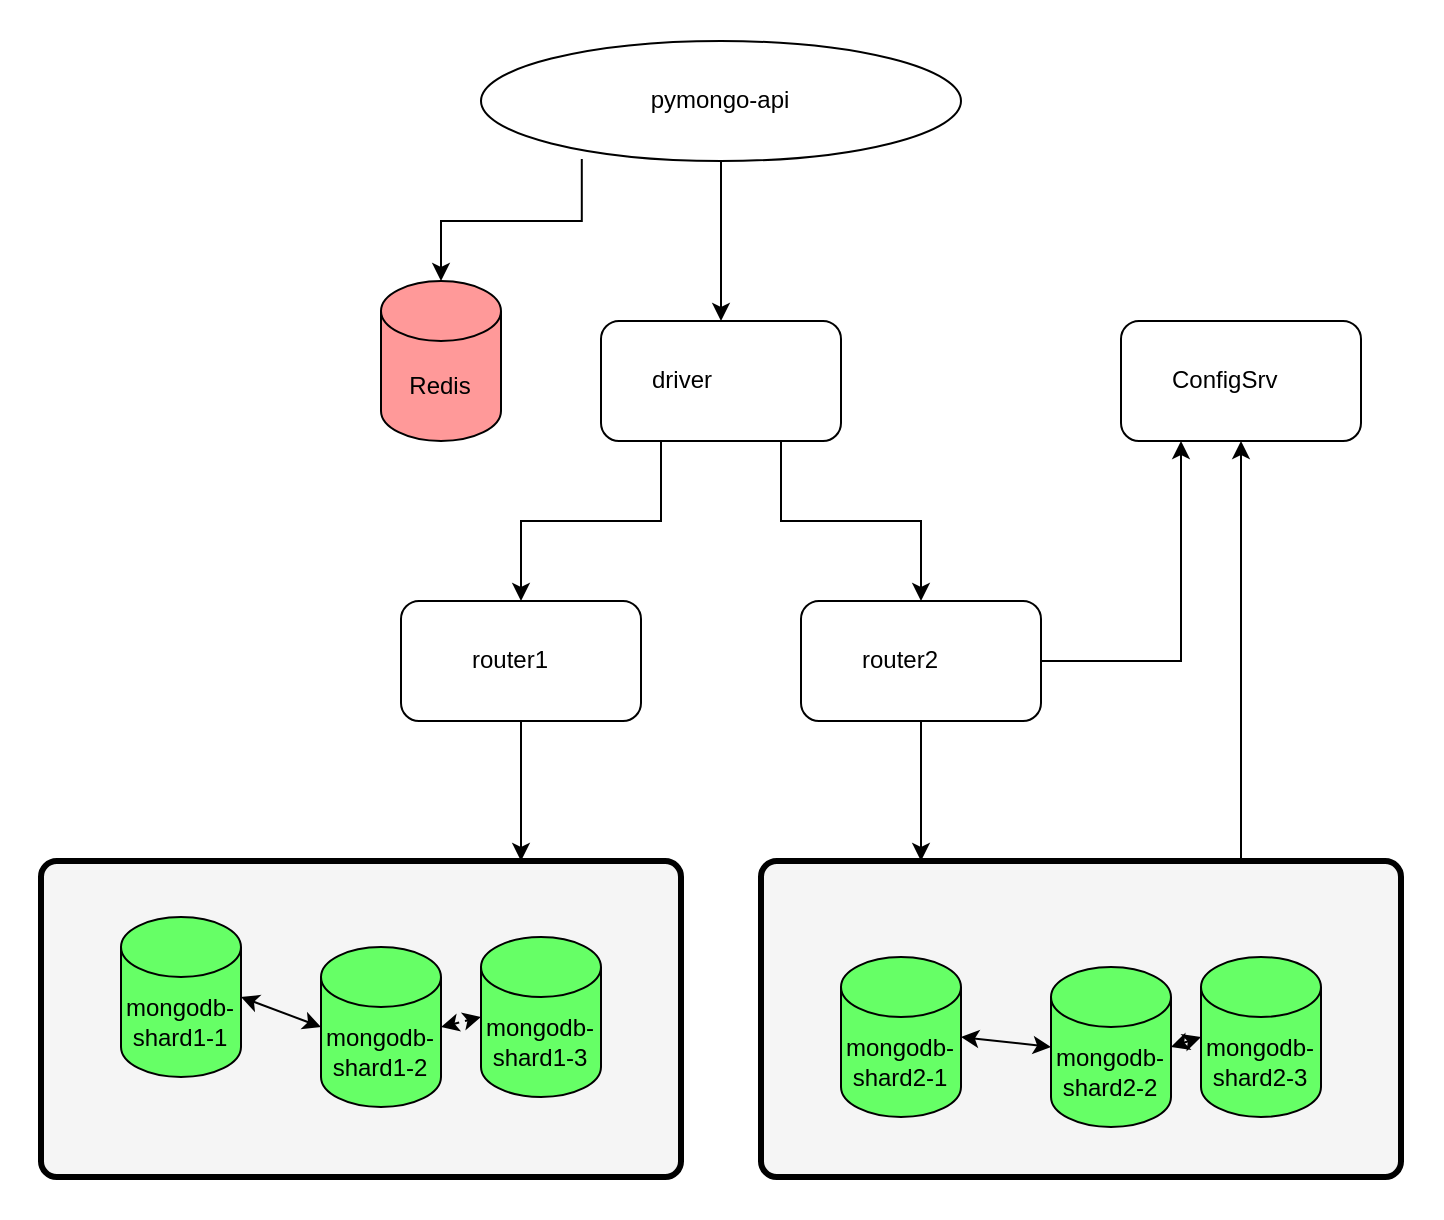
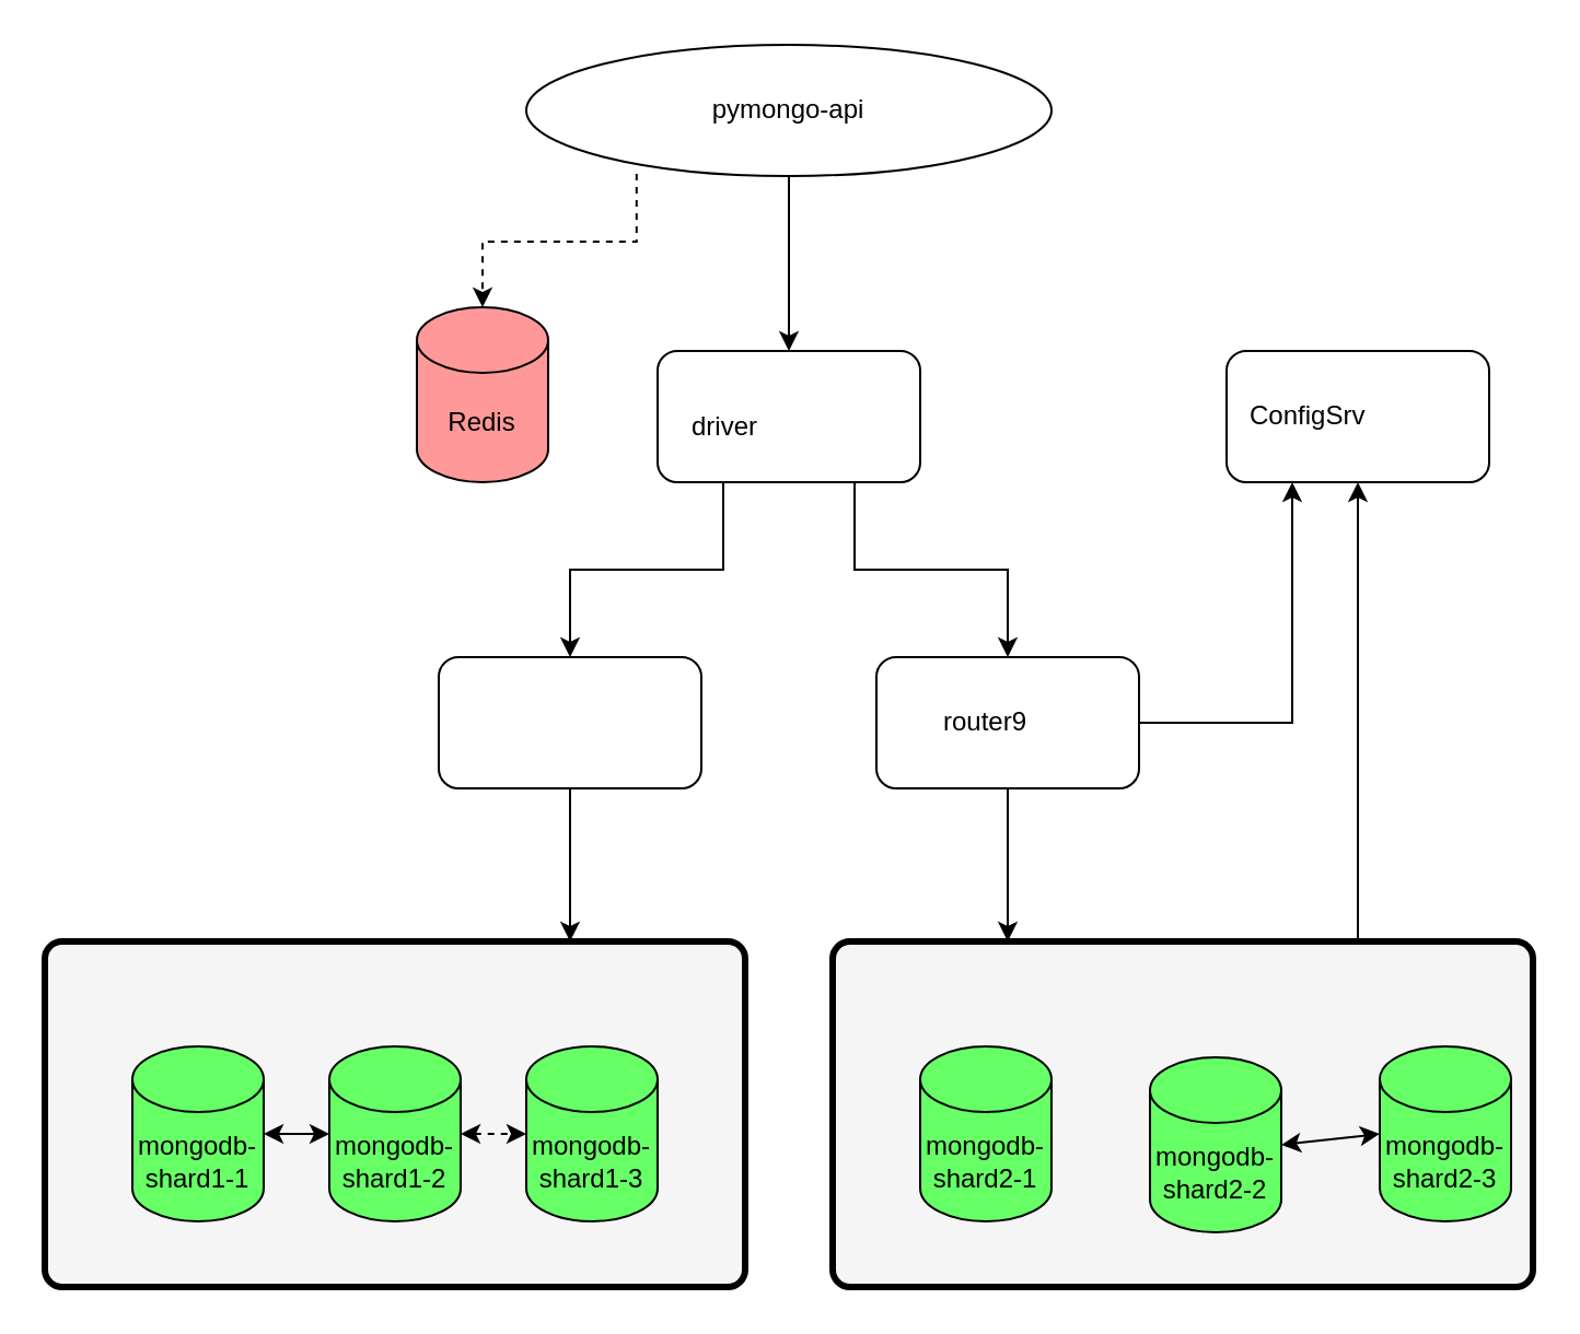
  <mxCell id="0" />
  <mxCell id="1" parent="0" />
- <mxCell id="2" style="edgeStyle=orthogonalEdgeStyle;rounded=0;orthogonalLoop=1;jettySize=auto;html=1;exitX=0.21;exitY=0.983;exitDx=0;exitDy=0;exitPerimeter=0;entryX=0.5;entryY=0;entryDx=0;entryDy=0;entryPerimeter=0;" parent="1" source="4" target="18" edge="1"><mxGeometry relative="1" as="geometry" /></mxCell>
+ <mxCell id="2" style="edgeStyle=orthogonalEdgeStyle;rounded=0;orthogonalLoop=1;jettySize=auto;html=1;exitX=0.21;exitY=0.983;exitDx=0;exitDy=0;exitPerimeter=0;entryX=0.5;entryY=0;entryDx=0;entryDy=0;entryPerimeter=0;dashed=1;" parent="1" source="4" target="18" edge="1"><mxGeometry relative="1" as="geometry" /></mxCell>
  <mxCell id="3" style="edgeStyle=orthogonalEdgeStyle;rounded=0;orthogonalLoop=1;jettySize=auto;html=1;exitX=0.5;exitY=1;exitDx=0;exitDy=0;entryX=0.5;entryY=0;entryDx=0;entryDy=0;" parent="1" source="4" target="21" edge="1"><mxGeometry relative="1" as="geometry" /></mxCell>
  <mxCell id="4" value="pymongo-api" style="ellipse;whiteSpace=wrap;html=1;" parent="1" vertex="1"><mxGeometry x="240" y="20" width="240" height="60" as="geometry" /></mxCell>
  <mxCell id="5" value="" style="rounded=1;whiteSpace=wrap;html=1;arcSize=5;fillColor=#f5f5f5;strokeColor=#000000;strokeWidth=3;" parent="1" vertex="1"><mxGeometry x="20" y="430" width="320" height="158" as="geometry" /></mxCell>
- <mxCell id="6" value="mongodb-shard1-2" style="shape=cylinder3;whiteSpace=wrap;html=1;boundedLbl=1;backgroundOutline=1;size=15;fillColor=#66FF66;" parent="1" vertex="1"><mxGeometry x="160" y="473" width="60" height="80" as="geometry" /></mxCell>
- <mxCell id="7" value="mongodb-shard1-3" style="shape=cylinder3;whiteSpace=wrap;html=1;boundedLbl=1;backgroundOutline=1;size=15;fillColor=#66FF66;" parent="1" vertex="1"><mxGeometry x="240" y="468" width="60" height="80" as="geometry" /></mxCell>
- <mxCell id="8" value="mongodb-shard1-1" style="shape=cylinder3;whiteSpace=wrap;html=1;boundedLbl=1;backgroundOutline=1;size=15;fillColor=#66FF66;" parent="1" vertex="1"><mxGeometry x="60" y="458" width="60" height="80" as="geometry" /></mxCell>
+ <mxCell id="6" value="mongodb-shard1-2" style="shape=cylinder3;whiteSpace=wrap;html=1;boundedLbl=1;backgroundOutline=1;size=15;fillColor=#66FF66;" parent="1" vertex="1"><mxGeometry x="150" y="478" width="60" height="80" as="geometry" /></mxCell>
+ <mxCell id="7" value="mongodb-shard1-3" style="shape=cylinder3;whiteSpace=wrap;html=1;boundedLbl=1;backgroundOutline=1;size=15;fillColor=#66FF66;" parent="1" vertex="1"><mxGeometry x="240" y="478" width="60" height="80" as="geometry" /></mxCell>
+ <mxCell id="8" value="mongodb-shard1-1" style="shape=cylinder3;whiteSpace=wrap;html=1;boundedLbl=1;backgroundOutline=1;size=15;fillColor=#66FF66;" parent="1" vertex="1"><mxGeometry x="60" y="478" width="60" height="80" as="geometry" /></mxCell>
  <mxCell id="9" value="" style="endArrow=classic;startArrow=classic;html=1;rounded=0;exitX=1;exitY=0.5;exitDx=0;exitDy=0;exitPerimeter=0;entryX=0;entryY=0.5;entryDx=0;entryDy=0;entryPerimeter=0;" parent="1" source="8" target="6" edge="1"><mxGeometry width="50" height="50" relative="1" as="geometry"><mxPoint x="110" y="638" as="sourcePoint" /><mxPoint x="160" y="588" as="targetPoint" /></mxGeometry></mxCell>
  <mxCell id="10" value="" style="endArrow=classic;startArrow=classic;html=1;rounded=0;exitX=1;exitY=0.5;exitDx=0;exitDy=0;exitPerimeter=0;entryX=0;entryY=0.5;entryDx=0;entryDy=0;entryPerimeter=0;dashed=1;" parent="1" source="6" target="7" edge="1"><mxGeometry width="50" height="50" relative="1" as="geometry"><mxPoint x="250" y="468" as="sourcePoint" /><mxPoint x="300" y="418" as="targetPoint" /></mxGeometry></mxCell>
  <mxCell id="11" style="edgeStyle=orthogonalEdgeStyle;rounded=0;orthogonalLoop=1;jettySize=auto;html=1;exitX=0.75;exitY=0;exitDx=0;exitDy=0;entryX=0.5;entryY=1;entryDx=0;entryDy=0;" parent="1" source="12" target="27" edge="1"><mxGeometry relative="1" as="geometry" /></mxCell>
  <mxCell id="12" value="" style="rounded=1;whiteSpace=wrap;html=1;arcSize=5;fillColor=#f5f5f5;strokeColor=#000000;strokeWidth=3;" parent="1" vertex="1"><mxGeometry x="380" y="430" width="320" height="158" as="geometry" /></mxCell>
  <mxCell id="13" value="mongodb-shard2-2" style="shape=cylinder3;whiteSpace=wrap;html=1;boundedLbl=1;backgroundOutline=1;size=15;fillColor=#66FF66;" parent="1" vertex="1"><mxGeometry x="525" y="483" width="60" height="80" as="geometry" /></mxCell>
- <mxCell id="14" value="mongodb-shard2-3" style="shape=cylinder3;whiteSpace=wrap;html=1;boundedLbl=1;backgroundOutline=1;size=15;fillColor=#66FF66;" parent="1" vertex="1"><mxGeometry x="600" y="478" width="60" height="80" as="geometry" /></mxCell>
+ <mxCell id="14" value="mongodb-shard2-3" style="shape=cylinder3;whiteSpace=wrap;html=1;boundedLbl=1;backgroundOutline=1;size=15;fillColor=#66FF66;" parent="1" vertex="1"><mxGeometry x="630" y="478" width="60" height="80" as="geometry" /></mxCell>
  <mxCell id="15" value="mongodb-shard2-1" style="shape=cylinder3;whiteSpace=wrap;html=1;boundedLbl=1;backgroundOutline=1;size=15;fillColor=#66FF66;" parent="1" vertex="1"><mxGeometry x="420" y="478" width="60" height="80" as="geometry" /></mxCell>
- <mxCell id="16" value="" style="endArrow=classic;startArrow=classic;html=1;rounded=0;exitX=1;exitY=0.5;exitDx=0;exitDy=0;exitPerimeter=0;entryX=0;entryY=0.5;entryDx=0;entryDy=0;entryPerimeter=0;" parent="1" source="15" target="13" edge="1"><mxGeometry width="50" height="50" relative="1" as="geometry"><mxPoint x="470" y="638" as="sourcePoint" /><mxPoint x="520" y="588" as="targetPoint" /></mxGeometry></mxCell>
  <mxCell id="17" value="" style="endArrow=classic;startArrow=classic;html=1;rounded=0;exitX=1;exitY=0.5;exitDx=0;exitDy=0;exitPerimeter=0;entryX=0;entryY=0.5;entryDx=0;entryDy=0;entryPerimeter=0;" parent="1" source="13" target="14" edge="1"><mxGeometry width="50" height="50" relative="1" as="geometry"><mxPoint x="610" y="468" as="sourcePoint" /><mxPoint x="660" y="418" as="targetPoint" /></mxGeometry></mxCell>
  <mxCell id="18" value="Redis" style="shape=cylinder3;whiteSpace=wrap;html=1;boundedLbl=1;backgroundOutline=1;size=15;fillColor=#FF9999;" parent="1" vertex="1"><mxGeometry x="190" y="140" width="60" height="80" as="geometry" /></mxCell>
  <mxCell id="19" style="edgeStyle=orthogonalEdgeStyle;rounded=0;orthogonalLoop=1;jettySize=auto;html=1;exitX=0.25;exitY=1;exitDx=0;exitDy=0;entryX=0.5;entryY=0;entryDx=0;entryDy=0;" parent="1" source="21" target="23" edge="1"><mxGeometry relative="1" as="geometry" /></mxCell>
  <mxCell id="20" style="edgeStyle=orthogonalEdgeStyle;rounded=0;orthogonalLoop=1;jettySize=auto;html=1;exitX=0.75;exitY=1;exitDx=0;exitDy=0;entryX=0.5;entryY=0;entryDx=0;entryDy=0;" parent="1" source="21" target="26" edge="1"><mxGeometry relative="1" as="geometry" /></mxCell>
  <mxCell id="21" value="" style="rounded=1;whiteSpace=wrap;html=1;" parent="1" vertex="1"><mxGeometry x="300" y="160" width="120" height="60" as="geometry" /></mxCell>
  <mxCell id="22" style="edgeStyle=orthogonalEdgeStyle;rounded=0;orthogonalLoop=1;jettySize=auto;html=1;entryX=0.75;entryY=0;entryDx=0;entryDy=0;" parent="1" source="23" target="5" edge="1"><mxGeometry relative="1" as="geometry" /></mxCell>
  <mxCell id="23" value="" style="rounded=1;whiteSpace=wrap;html=1;" parent="1" vertex="1"><mxGeometry x="200" y="300" width="120" height="60" as="geometry" /></mxCell>
  <mxCell id="24" style="edgeStyle=orthogonalEdgeStyle;rounded=0;orthogonalLoop=1;jettySize=auto;html=1;entryX=0.25;entryY=0;entryDx=0;entryDy=0;" parent="1" source="26" target="12" edge="1"><mxGeometry relative="1" as="geometry" /></mxCell>
  <mxCell id="25" style="edgeStyle=orthogonalEdgeStyle;rounded=0;orthogonalLoop=1;jettySize=auto;html=1;entryX=0.25;entryY=1;entryDx=0;entryDy=0;" parent="1" source="26" target="27" edge="1"><mxGeometry relative="1" as="geometry" /></mxCell>
  <mxCell id="26" value="" style="rounded=1;whiteSpace=wrap;html=1;" parent="1" vertex="1"><mxGeometry x="400" y="300" width="120" height="60" as="geometry" /></mxCell>
  <mxCell id="27" value="" style="rounded=1;whiteSpace=wrap;html=1;" parent="1" vertex="1"><mxGeometry x="560" y="160" width="120" height="60" as="geometry" /></mxCell>
- <mxCell id="28" value="router1" style="text;strokeColor=none;fillColor=none;align=left;verticalAlign=middle;spacingLeft=4;spacingRight=4;overflow=hidden;points=[[0,0.5],[1,0.5]];portConstraint=eastwest;rotatable=0;whiteSpace=wrap;html=1;" parent="1" vertex="1"><mxGeometry x="230" y="315" width="80" height="30" as="geometry" /></mxCell>
- <mxCell id="29" value="router2" style="text;strokeColor=none;fillColor=none;align=left;verticalAlign=middle;spacingLeft=4;spacingRight=4;overflow=hidden;points=[[0,0.5],[1,0.5]];portConstraint=eastwest;rotatable=0;whiteSpace=wrap;html=1;" parent="1" vertex="1"><mxGeometry x="425" y="315" width="80" height="30" as="geometry" /></mxCell>
- <mxCell id="30" value="driver" style="text;strokeColor=none;fillColor=none;align=left;verticalAlign=middle;spacingLeft=4;spacingRight=4;overflow=hidden;points=[[0,0.5],[1,0.5]];portConstraint=eastwest;rotatable=0;whiteSpace=wrap;html=1;" parent="1" vertex="1"><mxGeometry x="320" y="175" width="80" height="30" as="geometry" /></mxCell>
- <mxCell id="31" value="ConfigSrv" style="text;strokeColor=none;fillColor=none;align=left;verticalAlign=middle;spacingLeft=4;spacingRight=4;overflow=hidden;points=[[0,0.5],[1,0.5]];portConstraint=eastwest;rotatable=0;whiteSpace=wrap;html=1;" parent="1" vertex="1"><mxGeometry x="580" y="175" width="80" height="30" as="geometry" /></mxCell>
+ <mxCell id="29" value="router9" style="text;strokeColor=none;fillColor=none;align=left;verticalAlign=middle;spacingLeft=4;spacingRight=4;overflow=hidden;points=[[0,0.5],[1,0.5]];portConstraint=eastwest;rotatable=0;whiteSpace=wrap;html=1;" parent="1" vertex="1"><mxGeometry x="425" y="315" width="80" height="30" as="geometry" /></mxCell>
+ <mxCell id="30" value="driver" style="text;strokeColor=none;fillColor=none;align=left;verticalAlign=middle;spacingLeft=4;spacingRight=4;overflow=hidden;points=[[0,0.5],[1,0.5]];portConstraint=eastwest;rotatable=0;whiteSpace=wrap;html=1;" parent="1" vertex="1"><mxGeometry x="310" y="180" width="80" height="30" as="geometry" /></mxCell>
+ <mxCell id="31" value="ConfigSrv" style="text;strokeColor=none;fillColor=none;align=left;verticalAlign=middle;spacingLeft=4;spacingRight=4;overflow=hidden;points=[[0,0.5],[1,0.5]];portConstraint=eastwest;rotatable=0;whiteSpace=wrap;html=1;" parent="1" vertex="1"><mxGeometry x="565" y="175" width="80" height="30" as="geometry" /></mxCell>
